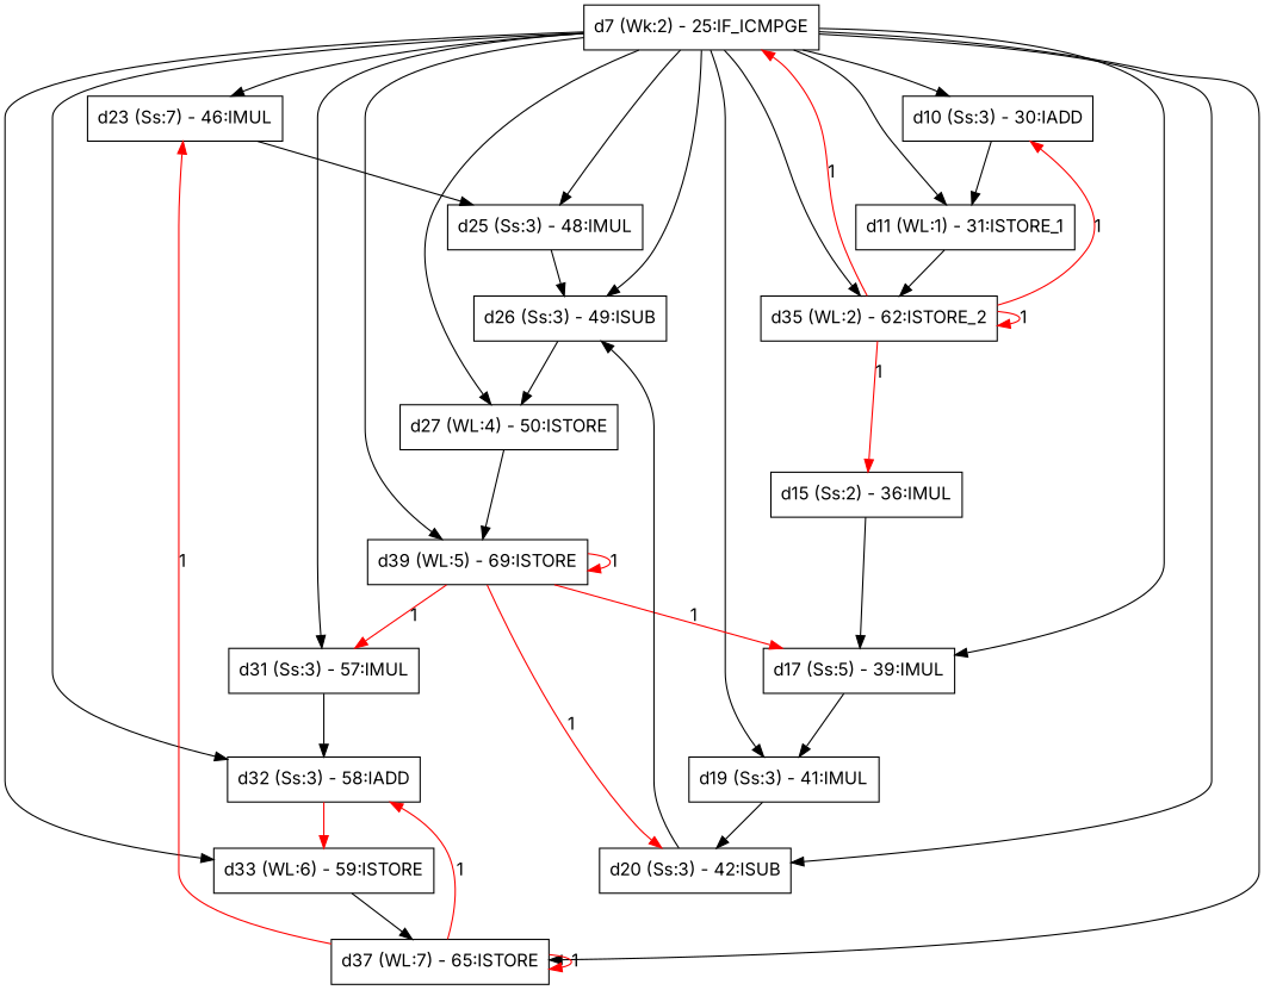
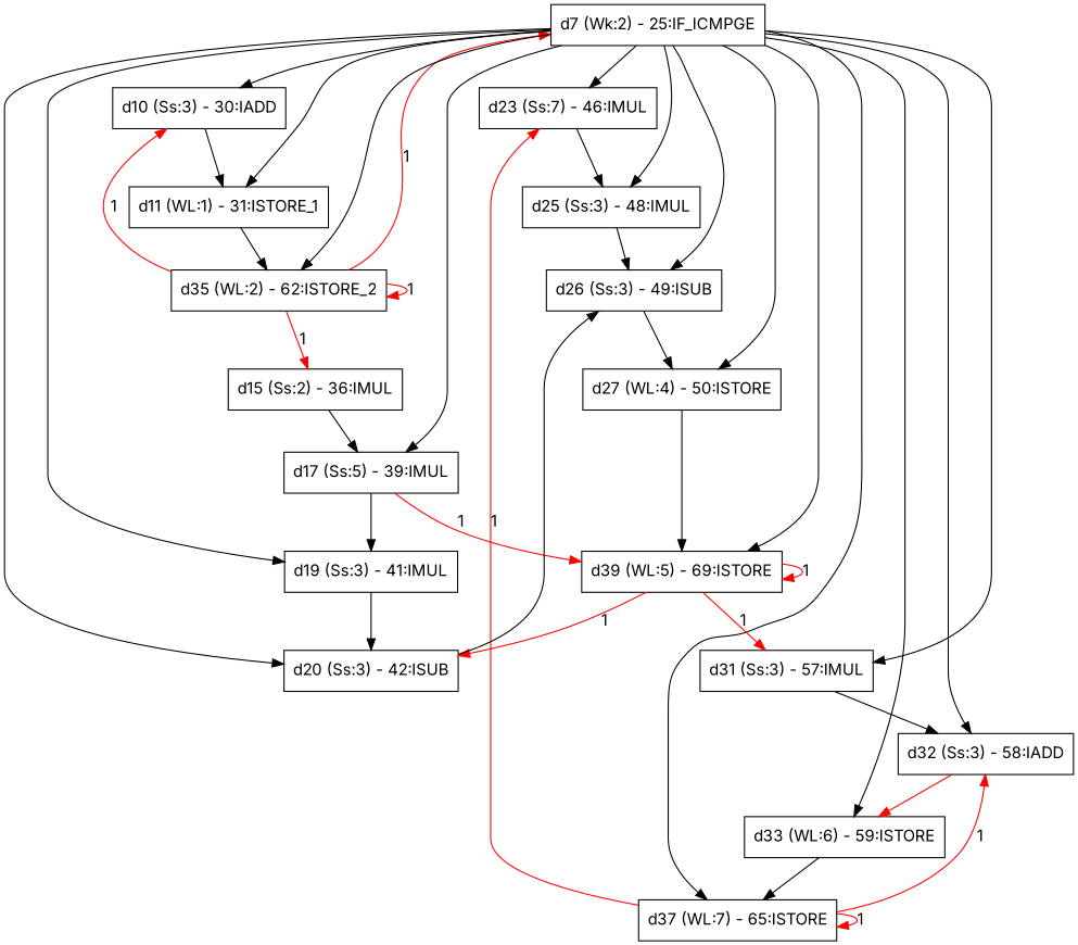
  digraph {
    fontname=Inter
    node [fontname=Inter shape=box]
    edge [fontname=Inter]
    n1 [label="d23 (Ss:7) - 46:IMUL"]
    n2 [label="d25 (Ss:3) - 48:IMUL"]
    n3 [label="d26 (Ss:3) - 49:ISUB"]
    n4 [label="d27 (WL:4) - 50:ISTORE"]
    n5 [label="d10 (Ss:3) - 30:IADD"]
    n6 [label="d11 (WL:1) - 31:ISTORE_1"]
    n7 [label="d35 (WL:2) - 62:ISTORE_2"]
    n8 [label="d15 (Ss:2) - 36:IMUL"]
    n9 [label="d7 (Wk:2) - 25:IF_ICMPGE"]
    n10 [label="d32 (Ss:3) - 58:IADD"]
    n11 [label="d33 (WL:6) - 59:ISTORE"]
    n12 [label="d37 (WL:7) - 65:ISTORE"]
    n13 [label="d17 (Ss:5) - 39:IMUL"]
    n14 [label="d19 (Ss:3) - 41:IMUL"]
    n15 [label="d39 (WL:5) - 69:ISTORE"]
    n16 [label="d20 (Ss:3) - 42:ISUB"]
    n17 [label="d31 (Ss:3) - 57:IMUL"]
    n1 -> n2
    n2 -> n3
    n3 -> n4
    n4 -> n15
    n5 -> n6
    n6 -> n7
    n7 -> n5 [color=red label=1]
    n7 -> n7 [color=red label=1]
    n7 -> n8 [color=red label=1]
    n7 -> n9 [color=red label=1]
    n8 -> n13
    n9 -> n1
    n9 -> n2
    n9 -> n3
    n9 -> n4
    n9 -> n5
    n9 -> n6
    n9 -> n7
    n9 -> n10
    n9 -> n11
    n9 -> n12
    n9 -> n13
    n9 -> n14
    n9 -> n15
    n9 -> n16
    n9 -> n17
    n10 -> n11 [color=red]
    n11 -> n12
    n12 -> n1 [color=red label=1]
    n12 -> n10 [color=red label=1]
    n12 -> n12 [color=red label=1]
    n13 -> n14
    n14 -> n16
-   n15 -> n13 [color=red label=1]
+   n13 -> n15 [color=red label=1]
    n15 -> n15 [color=red label=1]
    n15 -> n16 [color=red label=1]
    n15 -> n17 [color=red label=1]
    n16 -> n3
    n17 -> n10
  }
